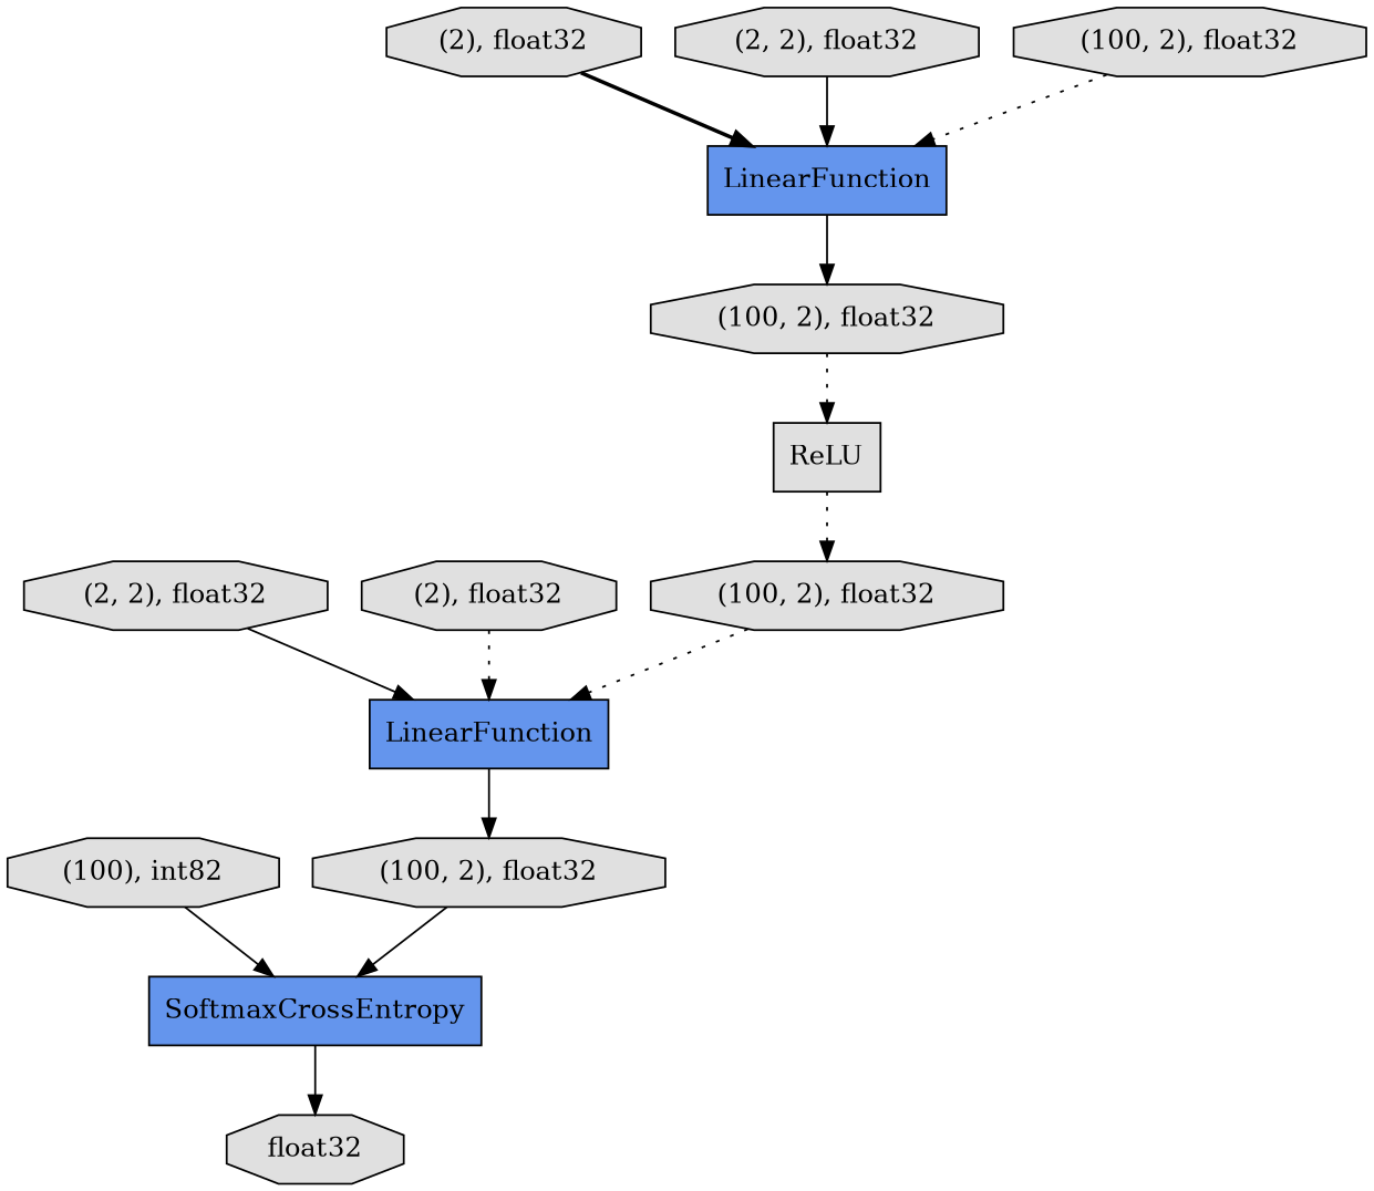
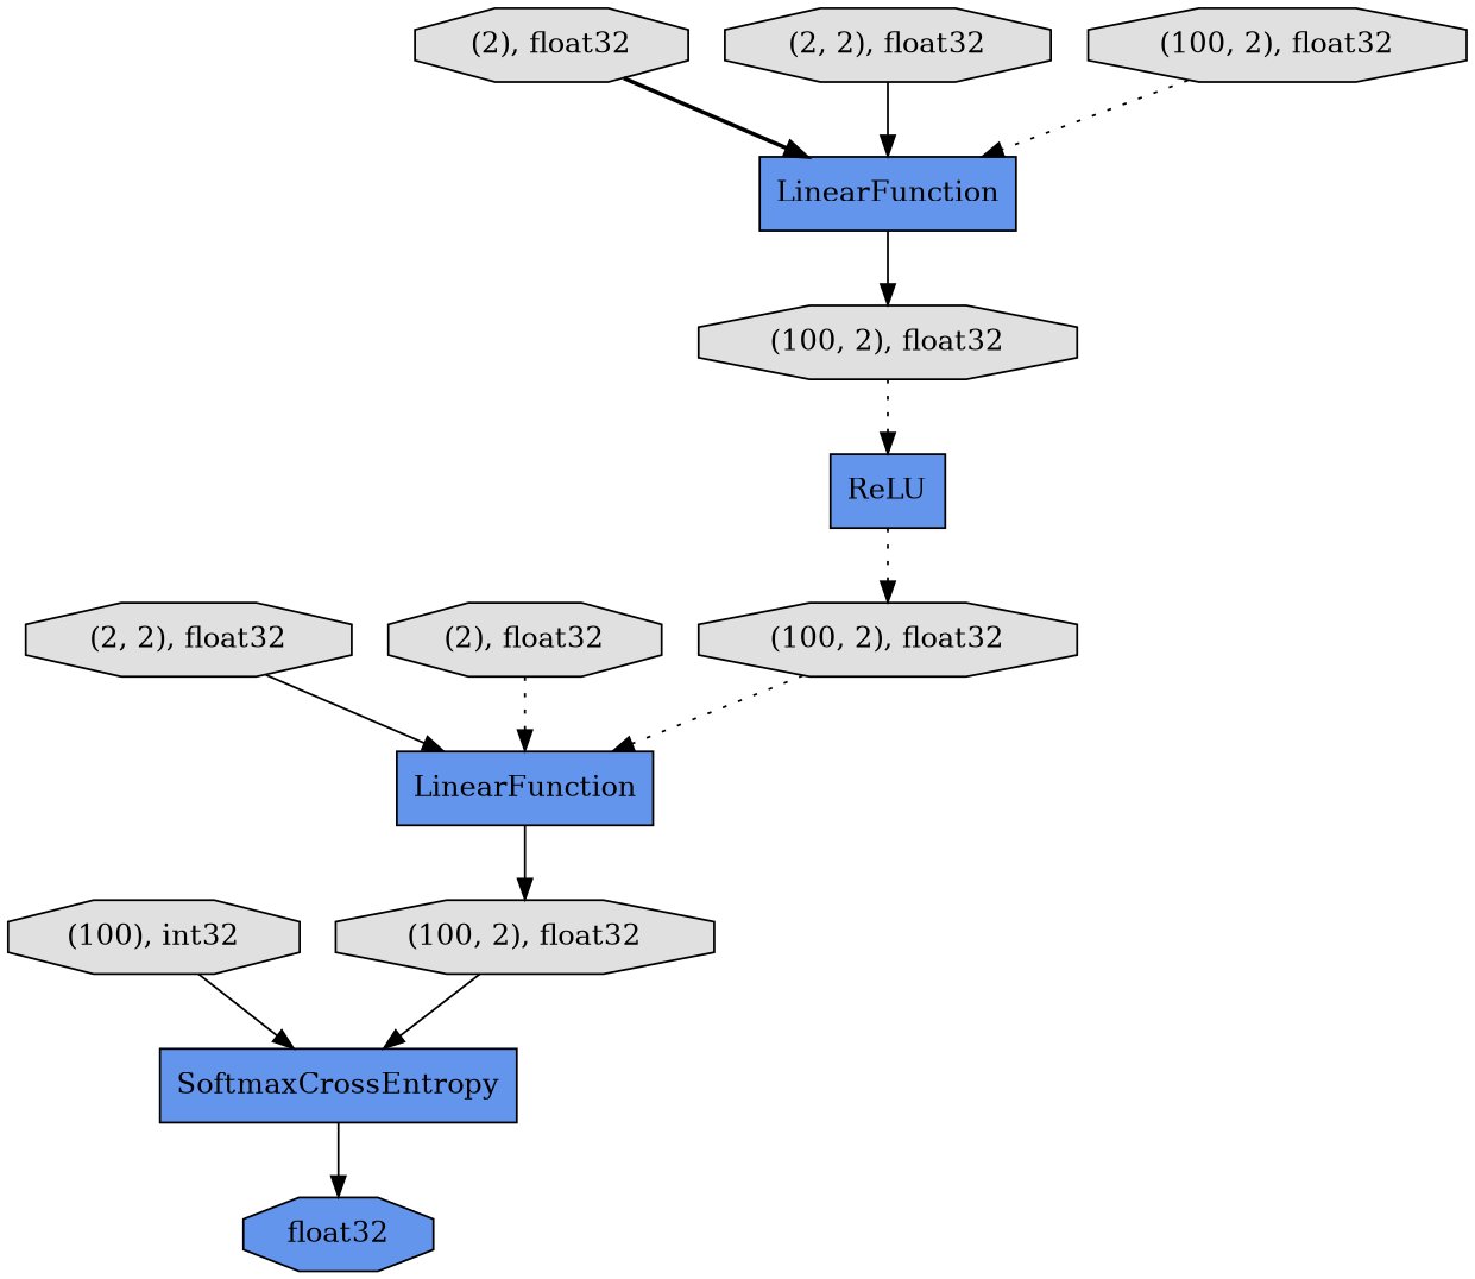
  digraph {
    rankdir=TB
    node [fillcolor="#E0E0E0" shape=octagon style=filled]
    edge [style=solid]
-   n1 [label=ReLU shape=record]
+   n1 [fillcolor="#6495ED" label=ReLU shape=record]
    n2 [label="(100, 2), float32"]
    n3 [fillcolor="#6495ED" label=LinearFunction shape=record]
    n4 [label="(100, 2), float32"]
    n5 [fillcolor="#6495ED" label=SoftmaxCrossEntropy shape=record]
-   n6 [label=float32]
+   n6 [fillcolor="#6495ED" label=float32]
    n7 [label="(100, 2), float32"]
    n8 [label="(2, 2), float32"]
    n9 [label="(2), float32"]
    n10 [fillcolor="#6495ED" label=LinearFunction shape=record]
    n11 [label="(2, 2), float32"]
-   n12 [label="(100), int82"]
+   n12 [label="(100), int32"]
    n13 [label="(100, 2), float32"]
    n14 [label="(2), float32"]
    n1 -> n2 [style=dotted]
    n2 -> n3 [style=dotted]
    n3 -> n4
    n4 -> n5
    n5 -> n6
    n7 -> n1 [style=dotted]
    n8 -> n3
    n9 -> n10 [style=bold]
    n10 -> n7
    n11 -> n10
    n12 -> n5
    n13 -> n10 [style=dotted]
    n14 -> n3 [style=dotted]
  }
